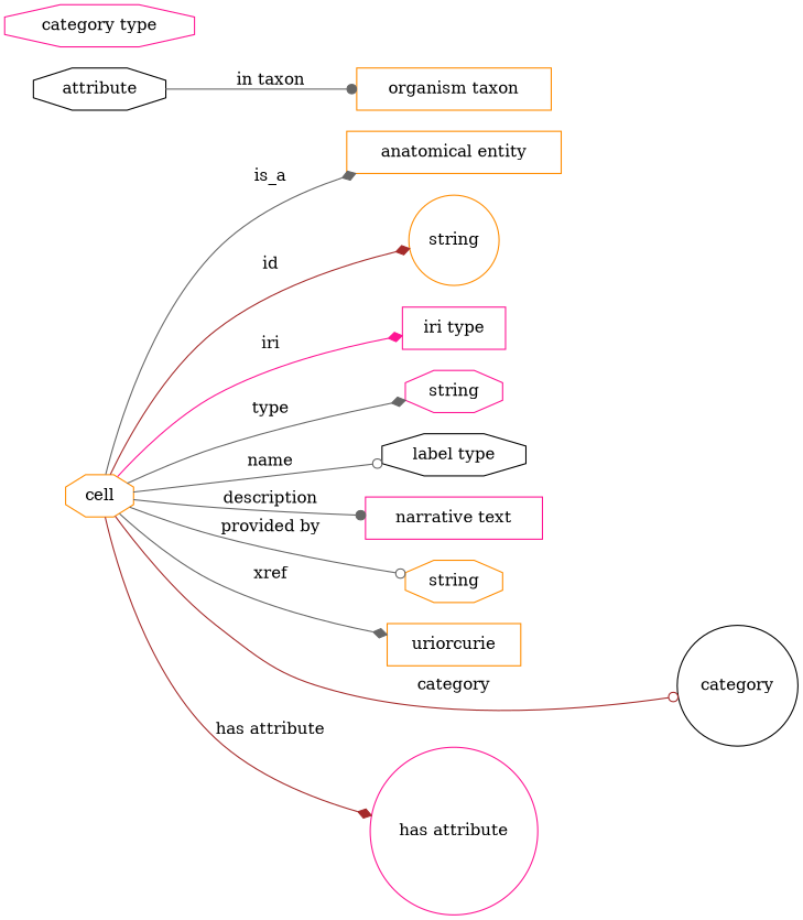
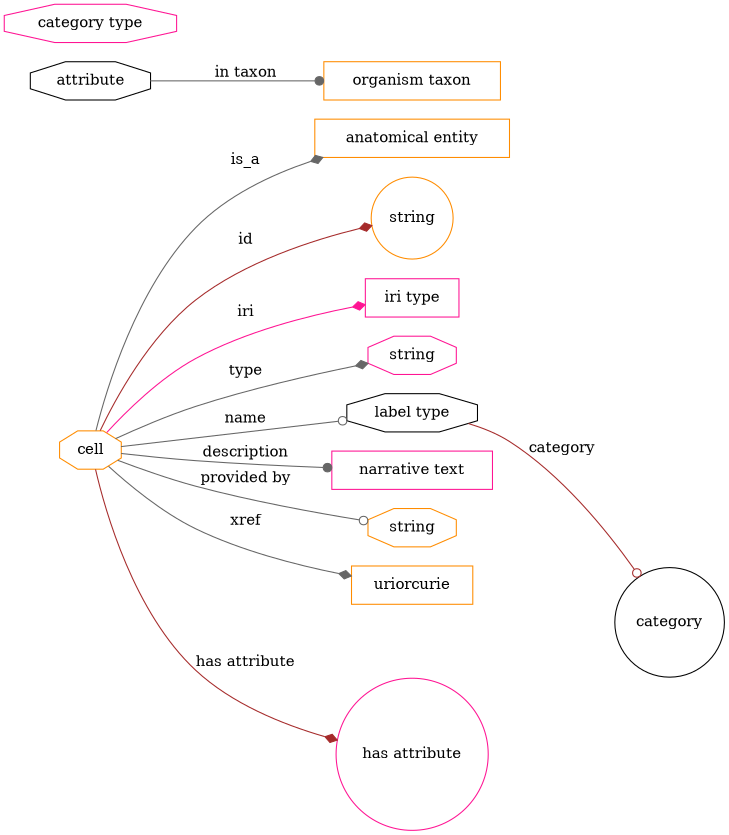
  digraph {
    rankdir=LR
    node [color=darkorange shape=octagon]
    edge [arrowhead=diamond color=gray40 style=solid]
    n1 [height=0.5 label=cell width=0.75]
    "anatomical entity" [height=0.5 shape=box width=2.5456]
    n3 [height=0.5 label=string shape=circle width=1.0652]
    n4 [color=deeppink height=0.5 label="iri type" shape=box width=1.2277]
    n5 [color=deeppink height=0.5 label=string width=1.0652]
    n6 [color=black height=0.5 label="label type" width=1.5707]
    n7 [color=deeppink height=0.5 label="narrative text" shape=box width=2.0943]
    n8 [height=0.5 label=string width=1.0652]
    n9 [height=0.5 label=uriorcurie shape=box width=1.5887]
    category [color=black height=0.5 shape=circle width=1.4263]
    "has attribute" [color=deeppink height=0.5 shape=circle width=1.9859]
    n12 [height=0.5 label="organism taxon" shape=box width=2.3109]
    n13 [color=deeppink height=0.5 label="category type" width=2.0762]
    n14 [color=black height=0.5 label=attribute width=1.4443]
    n1 -> "anatomical entity" [label=is_a style=""]
    n1 -> n3 [color=brown label=id]
    n1 -> n4 [color=deeppink label=iri]
    n1 -> n5 [label=type]
    n1 -> n6 [arrowhead=odot label=name]
    n1 -> n7 [arrowhead=dot label=description]
    n1 -> n8 [arrowhead=odot label="provided by"]
    n1 -> n9 [label=xref]
-   n1 -> category [arrowhead=odot color=brown label=category]
+   n6 -> category [arrowhead=odot color=brown label=category]
    n1 -> "has attribute" [color=brown label="has attribute"]
    n14 -> n12 [arrowhead=dot label="in taxon"]
  }
